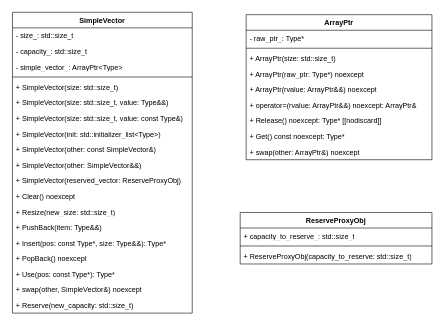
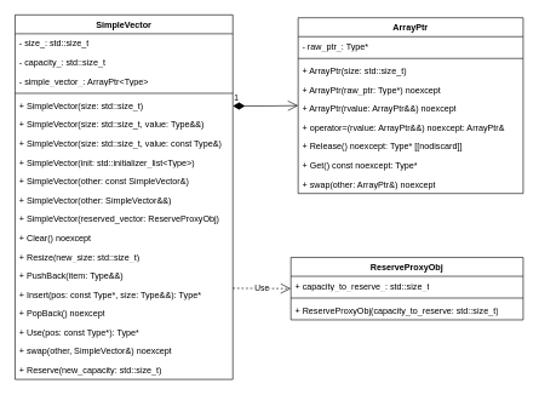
  <mxCell id="0" />
  <mxCell id="1" parent="0" />
  <mxCell id="2" value="SimpleVector" style="swimlane;fontStyle=1;align=center;verticalAlign=top;childLayout=stackLayout;horizontal=1;startSize=26;horizontalStack=0;resizeParent=1;resizeParentMax=0;resizeLast=0;collapsible=1;marginBottom=0;whiteSpace=wrap;html=1;" parent="1" vertex="1"><mxGeometry x="20" y="20" width="300" height="502" as="geometry"><mxRectangle x="440" y="70" width="120" height="30" as="alternateBounds" /></mxGeometry></mxCell>
  <mxCell id="3" value="- size_: std::size_t" style="text;strokeColor=none;fillColor=none;align=left;verticalAlign=top;spacingLeft=4;spacingRight=4;overflow=hidden;rotatable=0;points=[[0,0.5],[1,0.5]];portConstraint=eastwest;whiteSpace=wrap;html=1;" parent="2" vertex="1"><mxGeometry y="26" width="300" height="26" as="geometry" /></mxCell>
  <mxCell id="4" value="- capacity_: std::size_t" style="text;strokeColor=none;fillColor=none;align=left;verticalAlign=top;spacingLeft=4;spacingRight=4;overflow=hidden;rotatable=0;points=[[0,0.5],[1,0.5]];portConstraint=eastwest;whiteSpace=wrap;html=1;" vertex="1" parent="2"><mxGeometry y="52" width="300" height="26" as="geometry" /></mxCell>
  <mxCell id="5" value="- simple_vector_: ArrayPtr&amp;lt;Type&amp;gt;" style="text;strokeColor=none;fillColor=none;align=left;verticalAlign=top;spacingLeft=4;spacingRight=4;overflow=hidden;rotatable=0;points=[[0,0.5],[1,0.5]];portConstraint=eastwest;whiteSpace=wrap;html=1;" vertex="1" parent="2"><mxGeometry y="78" width="300" height="26" as="geometry" /></mxCell>
  <mxCell id="6" value="" style="line;strokeWidth=1;fillColor=none;align=left;verticalAlign=middle;spacingTop=-1;spacingLeft=3;spacingRight=3;rotatable=0;labelPosition=right;points=[];portConstraint=eastwest;strokeColor=inherit;" parent="2" vertex="1"><mxGeometry y="104" width="300" height="8" as="geometry" /></mxCell>
  <mxCell id="7" value="+ SimpleVector(size: std::size_t)" style="text;strokeColor=none;fillColor=none;align=left;verticalAlign=top;spacingLeft=4;spacingRight=4;overflow=hidden;rotatable=0;points=[[0,0.5],[1,0.5]];portConstraint=eastwest;whiteSpace=wrap;html=1;" parent="2" vertex="1"><mxGeometry y="112" width="300" height="26" as="geometry" /></mxCell>
  <mxCell id="8" value="+ SimpleVector(size: std::size_t, value: Type&amp;amp;&amp;amp;)" style="text;strokeColor=none;fillColor=none;align=left;verticalAlign=top;spacingLeft=4;spacingRight=4;overflow=hidden;rotatable=0;points=[[0,0.5],[1,0.5]];portConstraint=eastwest;whiteSpace=wrap;html=1;" vertex="1" parent="2"><mxGeometry y="138" width="300" height="26" as="geometry" /></mxCell>
  <mxCell id="9" value="+ SimpleVector(size: std::size_t, value: const Type&amp;amp;)" style="text;strokeColor=none;fillColor=none;align=left;verticalAlign=top;spacingLeft=4;spacingRight=4;overflow=hidden;rotatable=0;points=[[0,0.5],[1,0.5]];portConstraint=eastwest;whiteSpace=wrap;html=1;" vertex="1" parent="2"><mxGeometry y="164" width="300" height="26" as="geometry" /></mxCell>
  <mxCell id="10" value="+ SimpleVector(init: std::initializer_list&amp;lt;Type&amp;gt;)" style="text;strokeColor=none;fillColor=none;align=left;verticalAlign=top;spacingLeft=4;spacingRight=4;overflow=hidden;rotatable=0;points=[[0,0.5],[1,0.5]];portConstraint=eastwest;whiteSpace=wrap;html=1;" vertex="1" parent="2"><mxGeometry y="190" width="300" height="26" as="geometry" /></mxCell>
  <mxCell id="11" value="+ SimpleVector(other: const SimpleVector&amp;amp;)" style="text;strokeColor=none;fillColor=none;align=left;verticalAlign=top;spacingLeft=4;spacingRight=4;overflow=hidden;rotatable=0;points=[[0,0.5],[1,0.5]];portConstraint=eastwest;whiteSpace=wrap;html=1;" vertex="1" parent="2"><mxGeometry y="216" width="300" height="26" as="geometry" /></mxCell>
  <mxCell id="12" value="+ SimpleVector(other: SimpleVector&amp;amp;&amp;amp;)" style="text;strokeColor=none;fillColor=none;align=left;verticalAlign=top;spacingLeft=4;spacingRight=4;overflow=hidden;rotatable=0;points=[[0,0.5],[1,0.5]];portConstraint=eastwest;whiteSpace=wrap;html=1;" vertex="1" parent="2"><mxGeometry y="242" width="300" height="26" as="geometry" /></mxCell>
  <mxCell id="13" value="+ SimpleVector(reserved_vector: ReserveProxyObj)" style="text;strokeColor=none;fillColor=none;align=left;verticalAlign=top;spacingLeft=4;spacingRight=4;overflow=hidden;rotatable=0;points=[[0,0.5],[1,0.5]];portConstraint=eastwest;whiteSpace=wrap;html=1;" vertex="1" parent="2"><mxGeometry y="268" width="300" height="26" as="geometry" /></mxCell>
  <mxCell id="14" value="+ Clear() noexcept" style="text;strokeColor=none;fillColor=none;align=left;verticalAlign=top;spacingLeft=4;spacingRight=4;overflow=hidden;rotatable=0;points=[[0,0.5],[1,0.5]];portConstraint=eastwest;whiteSpace=wrap;html=1;" vertex="1" parent="2"><mxGeometry y="294" width="300" height="26" as="geometry" /></mxCell>
  <mxCell id="15" value="+ Resize(new_size: std::size_t)" style="text;strokeColor=none;fillColor=none;align=left;verticalAlign=top;spacingLeft=4;spacingRight=4;overflow=hidden;rotatable=0;points=[[0,0.5],[1,0.5]];portConstraint=eastwest;whiteSpace=wrap;html=1;" vertex="1" parent="2"><mxGeometry y="320" width="300" height="26" as="geometry" /></mxCell>
  <mxCell id="16" value="+ PushBack(item: Type&amp;amp;&amp;amp;)" style="text;strokeColor=none;fillColor=none;align=left;verticalAlign=top;spacingLeft=4;spacingRight=4;overflow=hidden;rotatable=0;points=[[0,0.5],[1,0.5]];portConstraint=eastwest;whiteSpace=wrap;html=1;" vertex="1" parent="2"><mxGeometry y="346" width="300" height="26" as="geometry" /></mxCell>
  <mxCell id="17" value="+ Insert(pos: const Type*, size: Type&amp;amp;&amp;amp;):&amp;nbsp;Type*" style="text;strokeColor=none;fillColor=none;align=left;verticalAlign=top;spacingLeft=4;spacingRight=4;overflow=hidden;rotatable=0;points=[[0,0.5],[1,0.5]];portConstraint=eastwest;whiteSpace=wrap;html=1;" vertex="1" parent="2"><mxGeometry y="372" width="300" height="26" as="geometry" /></mxCell>
  <mxCell id="18" value="+ PopBack() noexcept" style="text;strokeColor=none;fillColor=none;align=left;verticalAlign=top;spacingLeft=4;spacingRight=4;overflow=hidden;rotatable=0;points=[[0,0.5],[1,0.5]];portConstraint=eastwest;whiteSpace=wrap;html=1;" vertex="1" parent="2"><mxGeometry y="398" width="300" height="26" as="geometry" /></mxCell>
  <mxCell id="19" value="+ Use(pos: const Type*): Type*" style="text;strokeColor=none;fillColor=none;align=left;verticalAlign=top;spacingLeft=4;spacingRight=4;overflow=hidden;rotatable=0;points=[[0,0.5],[1,0.5]];portConstraint=eastwest;whiteSpace=wrap;html=1;" vertex="1" parent="2"><mxGeometry y="424" width="300" height="26" as="geometry" /></mxCell>
  <mxCell id="20" value="+ swap(other, SimpleVector&amp;amp;) noexcept" style="text;strokeColor=none;fillColor=none;align=left;verticalAlign=top;spacingLeft=4;spacingRight=4;overflow=hidden;rotatable=0;points=[[0,0.5],[1,0.5]];portConstraint=eastwest;whiteSpace=wrap;html=1;" vertex="1" parent="2"><mxGeometry y="450" width="300" height="26" as="geometry" /></mxCell>
  <mxCell id="21" value="+ Reserve(new_capacity: std::size_t)" style="text;strokeColor=none;fillColor=none;align=left;verticalAlign=top;spacingLeft=4;spacingRight=4;overflow=hidden;rotatable=0;points=[[0,0.5],[1,0.5]];portConstraint=eastwest;whiteSpace=wrap;html=1;" vertex="1" parent="2"><mxGeometry y="476" width="300" height="26" as="geometry" /></mxCell>
  <mxCell id="22" value="ArrayPtr" style="swimlane;fontStyle=1;align=center;verticalAlign=top;childLayout=stackLayout;horizontal=1;startSize=26;horizontalStack=0;resizeParent=1;resizeParentMax=0;resizeLast=0;collapsible=1;marginBottom=0;whiteSpace=wrap;html=1;" vertex="1" parent="1"><mxGeometry x="410" y="24" width="310" height="242" as="geometry"><mxRectangle x="859" y="70" width="90" height="30" as="alternateBounds" /></mxGeometry></mxCell>
  <mxCell id="23" value="- raw_ptr_: Type*" style="text;strokeColor=none;fillColor=none;align=left;verticalAlign=top;spacingLeft=4;spacingRight=4;overflow=hidden;rotatable=0;points=[[0,0.5],[1,0.5]];portConstraint=eastwest;whiteSpace=wrap;html=1;" vertex="1" parent="22"><mxGeometry y="26" width="310" height="26" as="geometry" /></mxCell>
  <mxCell id="24" value="" style="line;strokeWidth=1;fillColor=none;align=left;verticalAlign=middle;spacingTop=-1;spacingLeft=3;spacingRight=3;rotatable=0;labelPosition=right;points=[];portConstraint=eastwest;strokeColor=inherit;" vertex="1" parent="22"><mxGeometry y="52" width="310" height="8" as="geometry" /></mxCell>
  <mxCell id="25" value="+ ArrayPtr(size: std::size_t)" style="text;strokeColor=none;fillColor=none;align=left;verticalAlign=top;spacingLeft=4;spacingRight=4;overflow=hidden;rotatable=0;points=[[0,0.5],[1,0.5]];portConstraint=eastwest;whiteSpace=wrap;html=1;" vertex="1" parent="22"><mxGeometry y="60" width="310" height="26" as="geometry" /></mxCell>
  <mxCell id="26" value="+ ArrayPtr(raw_ptr: Type*) noexcept" style="text;strokeColor=none;fillColor=none;align=left;verticalAlign=top;spacingLeft=4;spacingRight=4;overflow=hidden;rotatable=0;points=[[0,0.5],[1,0.5]];portConstraint=eastwest;whiteSpace=wrap;html=1;" vertex="1" parent="22"><mxGeometry y="86" width="310" height="26" as="geometry" /></mxCell>
  <mxCell id="27" value="+ ArrayPtr(rvalue: ArrayPtr&amp;amp;&amp;amp;) noexcept" style="text;strokeColor=none;fillColor=none;align=left;verticalAlign=top;spacingLeft=4;spacingRight=4;overflow=hidden;rotatable=0;points=[[0,0.5],[1,0.5]];portConstraint=eastwest;whiteSpace=wrap;html=1;" vertex="1" parent="22"><mxGeometry y="112" width="310" height="26" as="geometry" /></mxCell>
  <mxCell id="28" value="+ operator=(rvalue: ArrayPtr&amp;amp;&amp;amp;) noexcept: ArrayPtr&amp;amp;" style="text;strokeColor=none;fillColor=none;align=left;verticalAlign=top;spacingLeft=4;spacingRight=4;overflow=hidden;rotatable=0;points=[[0,0.5],[1,0.5]];portConstraint=eastwest;whiteSpace=wrap;html=1;" vertex="1" parent="22"><mxGeometry y="138" width="310" height="26" as="geometry" /></mxCell>
  <mxCell id="29" value="+ Release() noexcept: Type*&amp;nbsp;[[nodiscard]]" style="text;strokeColor=none;fillColor=none;align=left;verticalAlign=top;spacingLeft=4;spacingRight=4;overflow=hidden;rotatable=0;points=[[0,0.5],[1,0.5]];portConstraint=eastwest;whiteSpace=wrap;html=1;" vertex="1" parent="22"><mxGeometry y="164" width="310" height="26" as="geometry" /></mxCell>
  <mxCell id="30" value="+ Get() const noexcept: Type*" style="text;strokeColor=none;fillColor=none;align=left;verticalAlign=top;spacingLeft=4;spacingRight=4;overflow=hidden;rotatable=0;points=[[0,0.5],[1,0.5]];portConstraint=eastwest;whiteSpace=wrap;html=1;" vertex="1" parent="22"><mxGeometry y="190" width="310" height="26" as="geometry" /></mxCell>
  <mxCell id="31" value="+ swap(other: ArrayPtr&amp;amp;) noexcept" style="text;strokeColor=none;fillColor=none;align=left;verticalAlign=top;spacingLeft=4;spacingRight=4;overflow=hidden;rotatable=0;points=[[0,0.5],[1,0.5]];portConstraint=eastwest;whiteSpace=wrap;html=1;" vertex="1" parent="22"><mxGeometry y="216" width="310" height="26" as="geometry" /></mxCell>
  <mxCell id="32" value="ReserveProxyObj" style="swimlane;fontStyle=1;align=center;verticalAlign=top;childLayout=stackLayout;horizontal=1;startSize=26;horizontalStack=0;resizeParent=1;resizeParentMax=0;resizeLast=0;collapsible=1;marginBottom=0;whiteSpace=wrap;html=1;" vertex="1" parent="1"><mxGeometry x="400" y="354" width="320" height="86" as="geometry"><mxRectangle x="820" y="430" width="140" height="30" as="alternateBounds" /></mxGeometry></mxCell>
  <mxCell id="33" value="+ capacity_to_reserve_: std::size_t" style="text;strokeColor=none;fillColor=none;align=left;verticalAlign=top;spacingLeft=4;spacingRight=4;overflow=hidden;rotatable=0;points=[[0,0.5],[1,0.5]];portConstraint=eastwest;whiteSpace=wrap;html=1;" vertex="1" parent="32"><mxGeometry y="26" width="320" height="26" as="geometry" /></mxCell>
  <mxCell id="34" value="" style="line;strokeWidth=1;fillColor=none;align=left;verticalAlign=middle;spacingTop=-1;spacingLeft=3;spacingRight=3;rotatable=0;labelPosition=right;points=[];portConstraint=eastwest;strokeColor=inherit;" vertex="1" parent="32"><mxGeometry y="52" width="320" height="8" as="geometry" /></mxCell>
  <mxCell id="35" value="+ ReserveProxyObj(capacity_to_reserve: std::size_t)" style="text;strokeColor=none;fillColor=none;align=left;verticalAlign=top;spacingLeft=4;spacingRight=4;overflow=hidden;rotatable=0;points=[[0,0.5],[1,0.5]];portConstraint=eastwest;whiteSpace=wrap;html=1;" vertex="1" parent="32"><mxGeometry y="60" width="320" height="26" as="geometry" /></mxCell>
+ <mxCell id="36" value="1" style="endArrow=open;html=1;endSize=12;startArrow=diamondThin;startSize=14;startFill=1;edgeStyle=orthogonalEdgeStyle;align=left;verticalAlign=bottom;rounded=0;exitX=1;exitY=0.25;exitDx=0;exitDy=0;entryX=0;entryY=0.5;entryDx=0;entryDy=0;" edge="1" parent="1" source="2" target="22"><mxGeometry x="-1" y="3" relative="1" as="geometry"><mxPoint x="360" y="340" as="sourcePoint" /><mxPoint x="520" y="340" as="targetPoint" /></mxGeometry></mxCell>
+ <mxCell id="37" value="Use" style="endArrow=open;endSize=12;dashed=1;html=1;rounded=0;exitX=1;exitY=0.75;exitDx=0;exitDy=0;entryX=0;entryY=0.5;entryDx=0;entryDy=0;" edge="1" parent="1" source="2" target="32"><mxGeometry width="160" relative="1" as="geometry"><mxPoint x="190" y="180" as="sourcePoint" /><mxPoint x="350" y="180" as="targetPoint" /></mxGeometry></mxCell>
